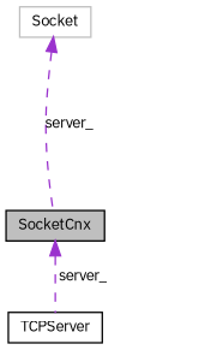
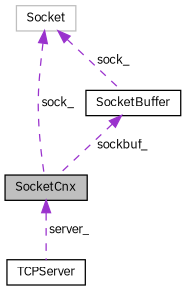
  digraph {
    fontname="IBM Plex Sans"
    node [color=black fillcolor=white fontname="IBM Plex Sans" fontsize=10 shape=record style=filled]
    edge [color=darkorchid3 dir=back fontname="IBM Plex Sans" fontsize=10 labelfontname=Helvetica labelfontsize=10 style=dashed]
    n1 [fillcolor=grey75 fontcolor=black height=0.2 label=SocketCnx width=0.4]
    n2 [height=0.2 label=TCPServer width=0.4]
    n3 [color=grey75 height=0.2 label=Socket width=0.4]
+   n4 [height=0.2 label=SocketBuffer width=0.4]
    n1 -> n2 [label=" server_"]
-   n3 -> n1 [label=" server_"]
+   n3 -> n1 [label=" sock_"]
+   n3 -> n4 [label=" sock_"]
+   n4 -> n1 [label=" sockbuf_"]
  }
